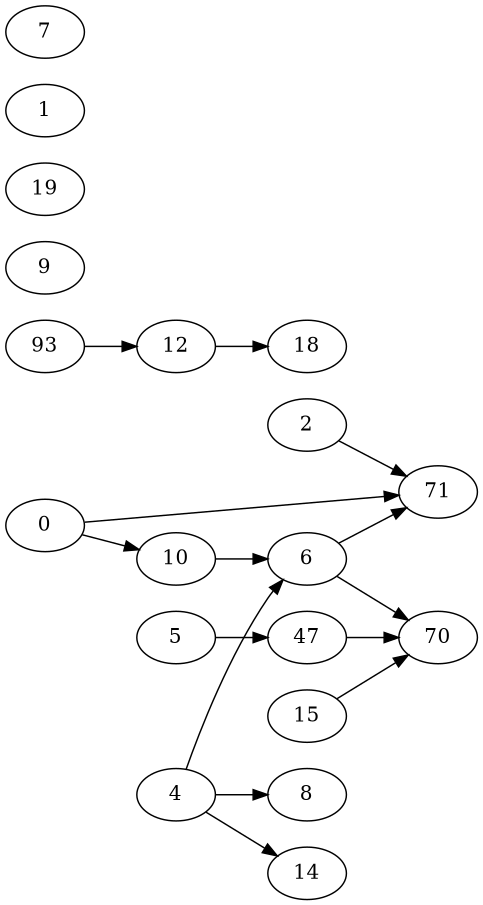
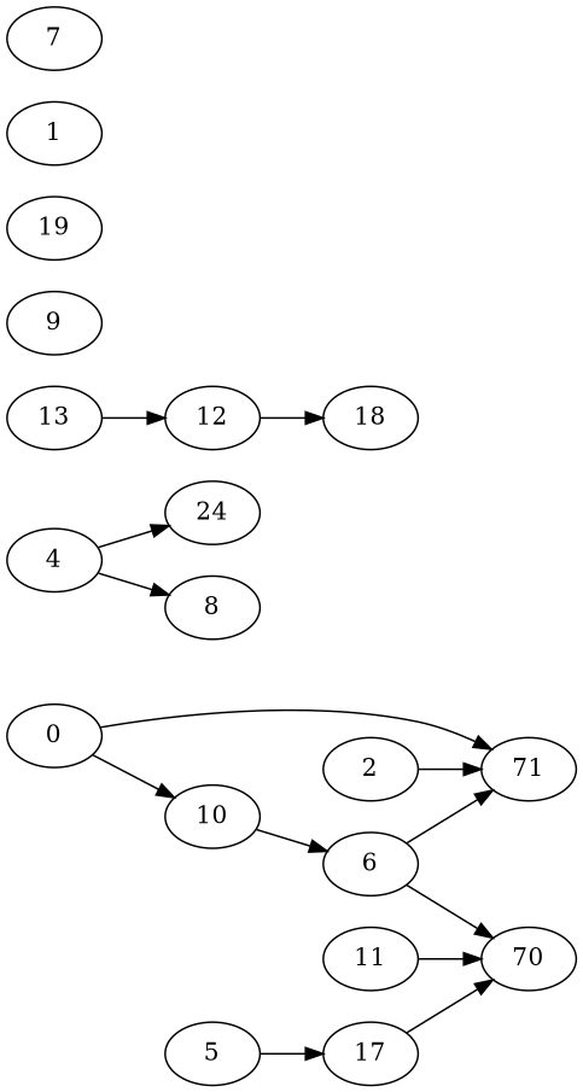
  digraph {
    rankdir=LR
    node [Weight=3]
    edge [Weight=4]
    n1 [Weight=10 label=71]
    0
    10 [Weight=4]
    6 [Weight=8]
-   15 [Weight=9]
+   15 [Weight=9 label=11]
    n6 [Weight=8 label=70]
    4 [Weight=5]
-   14
+   14 [label=24]
    8 [Weight=8]
    5 [Weight=7]
-   17 [Weight=9 label=47]
+   17 [Weight=9]
    2 [Weight=4]
    12 [Weight=8]
    18 [Weight=2]
-   13 [Weight=10 label=93]
+   13 [Weight=10]
    9 [Weight=5]
    19 [Weight=4]
    1
    7
    0 -> n1 [Weight=9]
    0 -> 10
    10 -> 6 [Weight=7]
    6 -> n1 [Weight=11]
    6 -> n6 [Weight=3]
    15 -> n6 [Weight=11]
-   4 -> 6
    4 -> 14 [Weight=11]
    4 -> 8 [Weight=9]
    5 -> 17
    17 -> n6 [Weight=8]
    2 -> n1 [Weight=8]
    12 -> 18 [Weight=3]
    13 -> 12 [Weight=2]
  }
